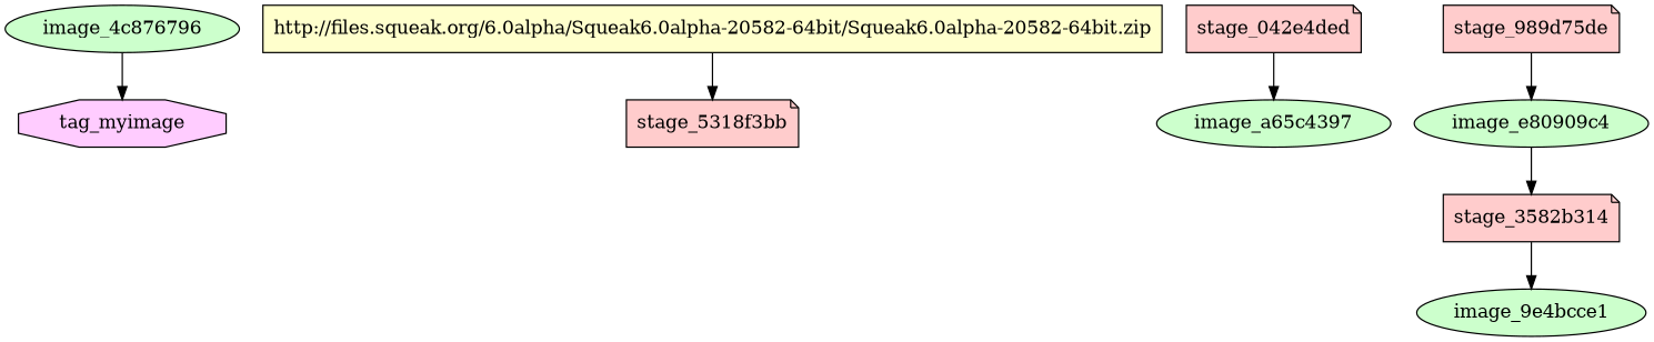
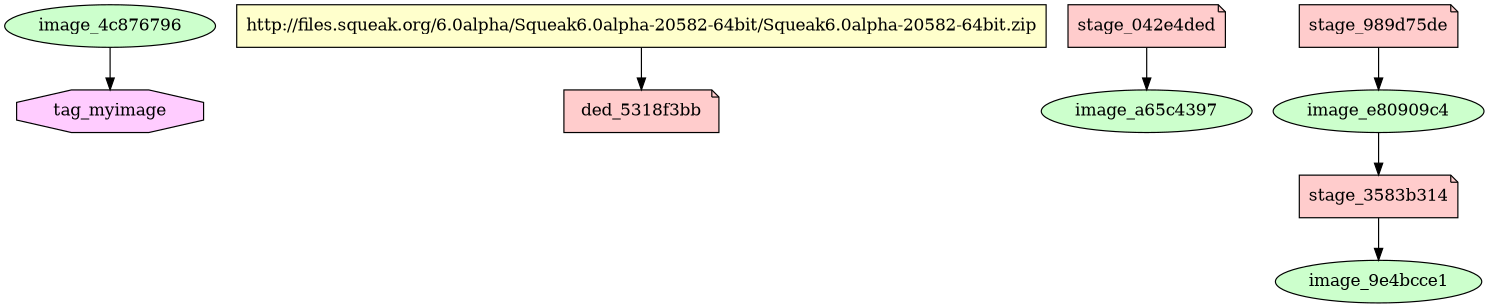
  digraph {
    node [fillcolor="#ccffcc" shape=ellipse style=filled]
    tag_myimage [fillcolor="#ffccff" shape=octagon]
    image_4c876796
-   stage_5318f3bb [fillcolor="#ffcccc" shape=note]
+   stage_5318f3bb [fillcolor="#ffcccc" shape=note label=ded_5318f3bb]
    stage_042e4ded [fillcolor="#ffcccc" shape=note]
    image_a65c4397
    "http://files.squeak.org/6.0alpha/Squeak6.0alpha-20582-64bit/Squeak6.0alpha-20582-64bit.zip" [fillcolor="#ffffcc" shape=box]
    stage_989d75de [fillcolor="#ffcccc" shape=note]
    image_e80909c4
-   stage_3583b314 [fillcolor="#ffcccc" shape=note label=stage_3582b314]
+   stage_3583b314 [fillcolor="#ffcccc" shape=note]
    n10 [label=image_9e4bcce1]
    image_4c876796 -> tag_myimage
    stage_042e4ded -> image_a65c4397
    "http://files.squeak.org/6.0alpha/Squeak6.0alpha-20582-64bit/Squeak6.0alpha-20582-64bit.zip" -> stage_5318f3bb
    stage_989d75de -> image_e80909c4
    image_e80909c4 -> stage_3583b314
    stage_3583b314 -> n10
  }
